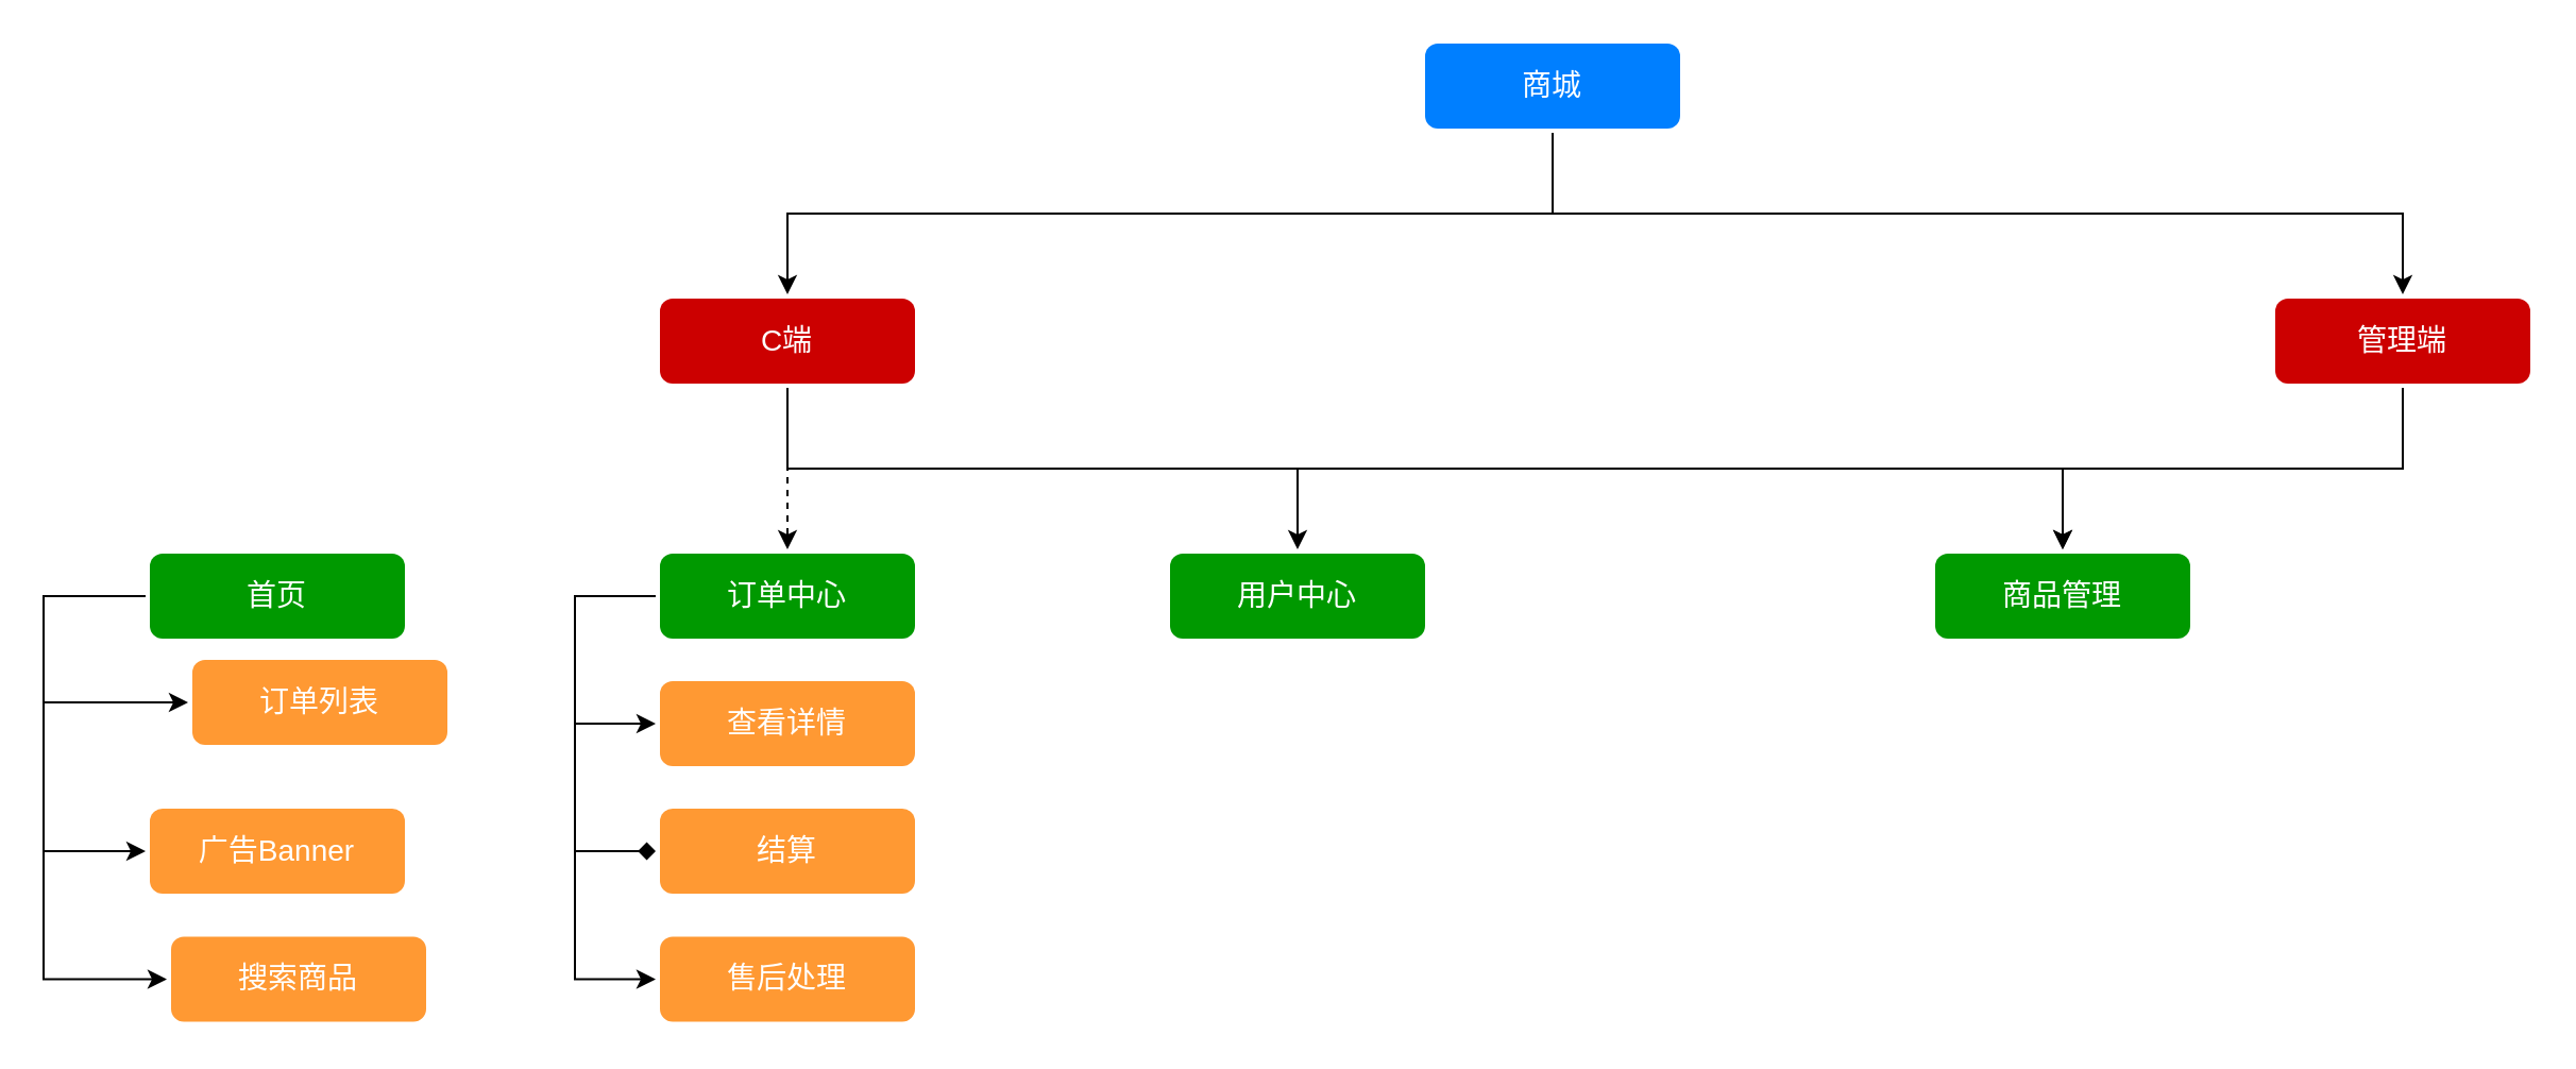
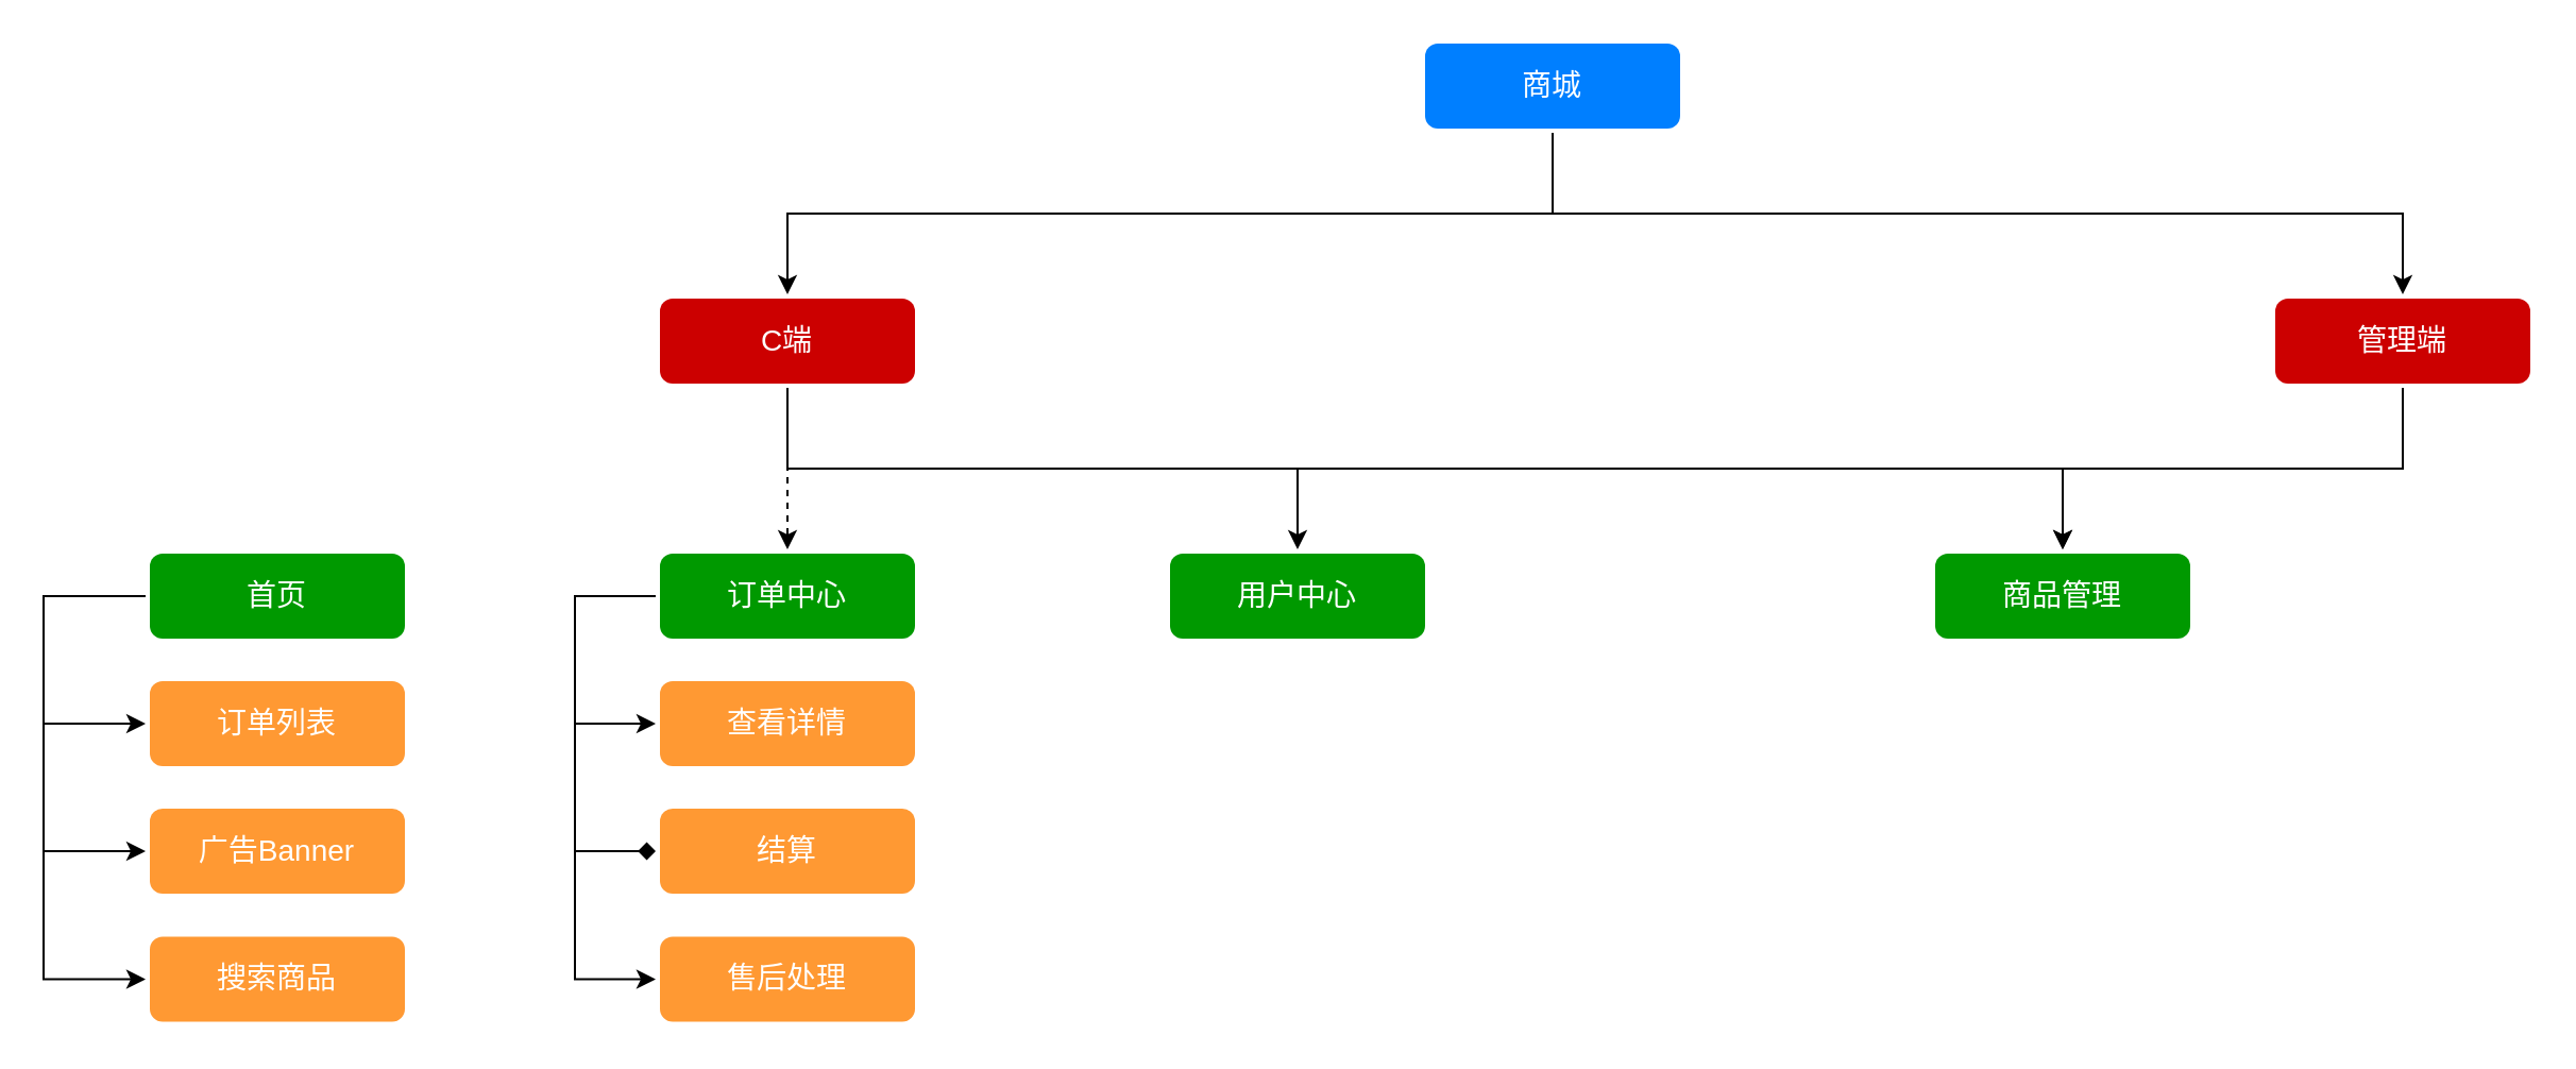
  <mxCell id="0" />
  <mxCell id="1" parent="0" />
  <mxCell id="2" value="" style="edgeStyle=elbowEdgeStyle;rounded=0;orthogonalLoop=1;jettySize=auto;elbow=vertical;html=1;" edge="1" parent="1" source="4" target="8"><mxGeometry relative="1" as="geometry" /></mxCell>
  <mxCell id="3" value="" style="edgeStyle=elbowEdgeStyle;rounded=0;orthogonalLoop=1;jettySize=auto;elbow=vertical;html=1;" edge="1" parent="1" source="4" target="10"><mxGeometry relative="1" as="geometry" /></mxCell>
  <mxCell id="4" value="商城" style="rounded=1;whiteSpace=wrap;html=1;strokeColor=none;strokeWidth=3;perimeterSpacing=2;fontSize=14;fontColor=#FFFFFF;fillColor=#007FFF;" vertex="1" parent="1"><mxGeometry x="670" y="20" width="120" height="40" as="geometry" /></mxCell>
  <mxCell id="5" value="" style="edgeStyle=elbowEdgeStyle;rounded=0;orthogonalLoop=1;jettySize=auto;elbow=vertical;html=1;" edge="1" parent="1" source="8" target="20"><mxGeometry relative="1" as="geometry" /></mxCell>
  <mxCell id="6" value="" style="edgeStyle=elbowEdgeStyle;rounded=0;orthogonalLoop=1;jettySize=auto;elbow=vertical;html=1;dashed=1;" edge="1" parent="1" source="8" target="18"><mxGeometry relative="1" as="geometry" /></mxCell>
  <mxCell id="7" value="" style="edgeStyle=elbowEdgeStyle;rounded=0;orthogonalLoop=1;jettySize=auto;elbow=vertical;html=1;" edge="1" parent="1" source="8" target="19"><mxGeometry relative="1" as="geometry" /></mxCell>
  <mxCell id="8" value="C端" style="rounded=1;whiteSpace=wrap;html=1;strokeColor=none;strokeWidth=3;perimeterSpacing=2;fontSize=14;fontColor=#FFFFFF;fillColor=#CC0000;" vertex="1" parent="1"><mxGeometry x="310" y="140" width="120" height="40" as="geometry" /></mxCell>
  <mxCell id="9" value="" style="edgeStyle=elbowEdgeStyle;rounded=0;orthogonalLoop=1;jettySize=auto;elbow=vertical;html=1;" edge="1" parent="1" source="10" target="20"><mxGeometry relative="1" as="geometry" /></mxCell>
  <mxCell id="10" value="管理端" style="rounded=1;whiteSpace=wrap;html=1;strokeColor=none;strokeWidth=3;perimeterSpacing=2;fontSize=14;fontColor=#FFFFFF;fillColor=#CC0000;" vertex="1" parent="1"><mxGeometry x="1070" y="140" width="120" height="40" as="geometry" /></mxCell>
  <mxCell id="11" style="edgeStyle=elbowEdgeStyle;rounded=0;orthogonalLoop=1;jettySize=auto;elbow=vertical;html=1;exitX=0;exitY=0.5;exitDx=0;exitDy=0;entryX=0;entryY=0.5;entryDx=0;entryDy=0;" edge="1" parent="1" source="14" target="21"><mxGeometry relative="1" as="geometry"><Array as="points"><mxPoint x="20" y="340" /><mxPoint x="20" y="330" /></Array></mxGeometry></mxCell>
  <mxCell id="12" style="edgeStyle=elbowEdgeStyle;rounded=0;orthogonalLoop=1;jettySize=auto;elbow=vertical;html=1;exitX=0;exitY=0.5;exitDx=0;exitDy=0;entryX=0;entryY=0.5;entryDx=0;entryDy=0;" edge="1" parent="1" source="14" target="22"><mxGeometry relative="1" as="geometry"><Array as="points"><mxPoint x="20" y="340" /></Array></mxGeometry></mxCell>
  <mxCell id="13" style="edgeStyle=elbowEdgeStyle;rounded=0;orthogonalLoop=1;jettySize=auto;elbow=vertical;html=1;exitX=0;exitY=0.5;exitDx=0;exitDy=0;entryX=0;entryY=0.5;entryDx=0;entryDy=0;" edge="1" parent="1" source="14" target="23"><mxGeometry relative="1" as="geometry"><Array as="points"><mxPoint x="20" y="420" /></Array></mxGeometry></mxCell>
  <mxCell id="14" value="首页" style="rounded=1;whiteSpace=wrap;html=1;strokeColor=none;strokeWidth=3;perimeterSpacing=2;fontSize=14;fontColor=#FFFFFF;fillColor=#009900;" vertex="1" parent="1"><mxGeometry x="70" y="260" width="120" height="40" as="geometry" /></mxCell>
  <mxCell id="15" style="rounded=0;orthogonalLoop=1;jettySize=auto;html=1;exitX=0;exitY=0.5;exitDx=0;exitDy=0;entryX=0;entryY=0.5;entryDx=0;entryDy=0;edgeStyle=elbowEdgeStyle;" edge="1" parent="1" source="18" target="24"><mxGeometry relative="1" as="geometry"><Array as="points"><mxPoint x="270" y="310" /></Array></mxGeometry></mxCell>
  <mxCell id="16" style="edgeStyle=elbowEdgeStyle;rounded=0;orthogonalLoop=1;jettySize=auto;html=1;exitX=0;exitY=0.5;exitDx=0;exitDy=0;entryX=0;entryY=0.5;entryDx=0;entryDy=0;endArrow=diamond;" edge="1" parent="1" source="18" target="25"><mxGeometry relative="1" as="geometry"><Array as="points"><mxPoint x="270" y="360" /></Array></mxGeometry></mxCell>
  <mxCell id="17" style="edgeStyle=elbowEdgeStyle;rounded=0;orthogonalLoop=1;jettySize=auto;html=1;exitX=0;exitY=0.5;exitDx=0;exitDy=0;entryX=0;entryY=0.5;entryDx=0;entryDy=0;" edge="1" parent="1" source="18" target="26"><mxGeometry relative="1" as="geometry"><Array as="points"><mxPoint x="270" y="400" /></Array></mxGeometry></mxCell>
  <mxCell id="18" value="订单中心" style="rounded=1;whiteSpace=wrap;html=1;strokeColor=none;strokeWidth=3;perimeterSpacing=2;fontSize=14;fontColor=#FFFFFF;fillColor=#009900;" vertex="1" parent="1"><mxGeometry x="310" y="260" width="120" height="40" as="geometry" /></mxCell>
  <mxCell id="19" value="用户中心" style="rounded=1;whiteSpace=wrap;html=1;strokeColor=none;strokeWidth=3;perimeterSpacing=2;fontSize=14;fontColor=#FFFFFF;fillColor=#009900;" vertex="1" parent="1"><mxGeometry x="550" y="260" width="120" height="40" as="geometry" /></mxCell>
  <mxCell id="20" value="商品管理" style="rounded=1;whiteSpace=wrap;html=1;strokeColor=none;strokeWidth=3;perimeterSpacing=2;fontSize=14;fontColor=#FFFFFF;fillColor=#009900;" vertex="1" parent="1"><mxGeometry x="910" y="260" width="120" height="40" as="geometry" /></mxCell>
- <mxCell id="21" value="订单列表" style="rounded=1;whiteSpace=wrap;html=1;strokeColor=none;strokeWidth=3;perimeterSpacing=2;fontSize=14;fontColor=#FFFFFF;fillColor=#FF9933;" vertex="1" parent="1"><mxGeometry x="90" y="310" width="120" height="40" as="geometry" /></mxCell>
+ <mxCell id="21" value="订单列表" style="rounded=1;whiteSpace=wrap;html=1;strokeColor=none;strokeWidth=3;perimeterSpacing=2;fontSize=14;fontColor=#FFFFFF;fillColor=#FF9933;" vertex="1" parent="1"><mxGeometry x="70" y="320" width="120" height="40" as="geometry" /></mxCell>
  <mxCell id="22" value="广告Banner" style="rounded=1;whiteSpace=wrap;html=1;strokeColor=none;strokeWidth=3;perimeterSpacing=2;fontSize=14;fontColor=#FFFFFF;fillColor=#FF9933;" vertex="1" parent="1"><mxGeometry x="70" y="380" width="120" height="40" as="geometry" /></mxCell>
- <mxCell id="23" value="搜索商品" style="rounded=1;whiteSpace=wrap;html=1;strokeColor=none;strokeWidth=3;perimeterSpacing=2;fontSize=14;fontColor=#FFFFFF;fillColor=#FF9933;" vertex="1" parent="1"><mxGeometry x="80" y="440.25" width="120" height="40" as="geometry" /></mxCell>
+ <mxCell id="23" value="搜索商品" style="rounded=1;whiteSpace=wrap;html=1;strokeColor=none;strokeWidth=3;perimeterSpacing=2;fontSize=14;fontColor=#FFFFFF;fillColor=#FF9933;" vertex="1" parent="1"><mxGeometry x="70" y="440.25" width="120" height="40" as="geometry" /></mxCell>
  <mxCell id="24" value="查看详情" style="rounded=1;whiteSpace=wrap;html=1;strokeColor=none;strokeWidth=3;perimeterSpacing=2;fontSize=14;fontColor=#FFFFFF;fillColor=#FF9933;" vertex="1" parent="1"><mxGeometry x="310" y="320" width="120" height="40" as="geometry" /></mxCell>
  <mxCell id="25" value="结算" style="rounded=1;whiteSpace=wrap;html=1;strokeColor=none;strokeWidth=3;perimeterSpacing=2;fontSize=14;fontColor=#FFFFFF;fillColor=#FF9933;" vertex="1" parent="1"><mxGeometry x="310" y="380" width="120" height="40" as="geometry" /></mxCell>
  <mxCell id="26" value="售后处理" style="rounded=1;whiteSpace=wrap;html=1;strokeColor=none;strokeWidth=3;perimeterSpacing=2;fontSize=14;fontColor=#FFFFFF;fillColor=#FF9933;" vertex="1" parent="1"><mxGeometry x="310" y="440.25" width="120" height="40" as="geometry" /></mxCell>
